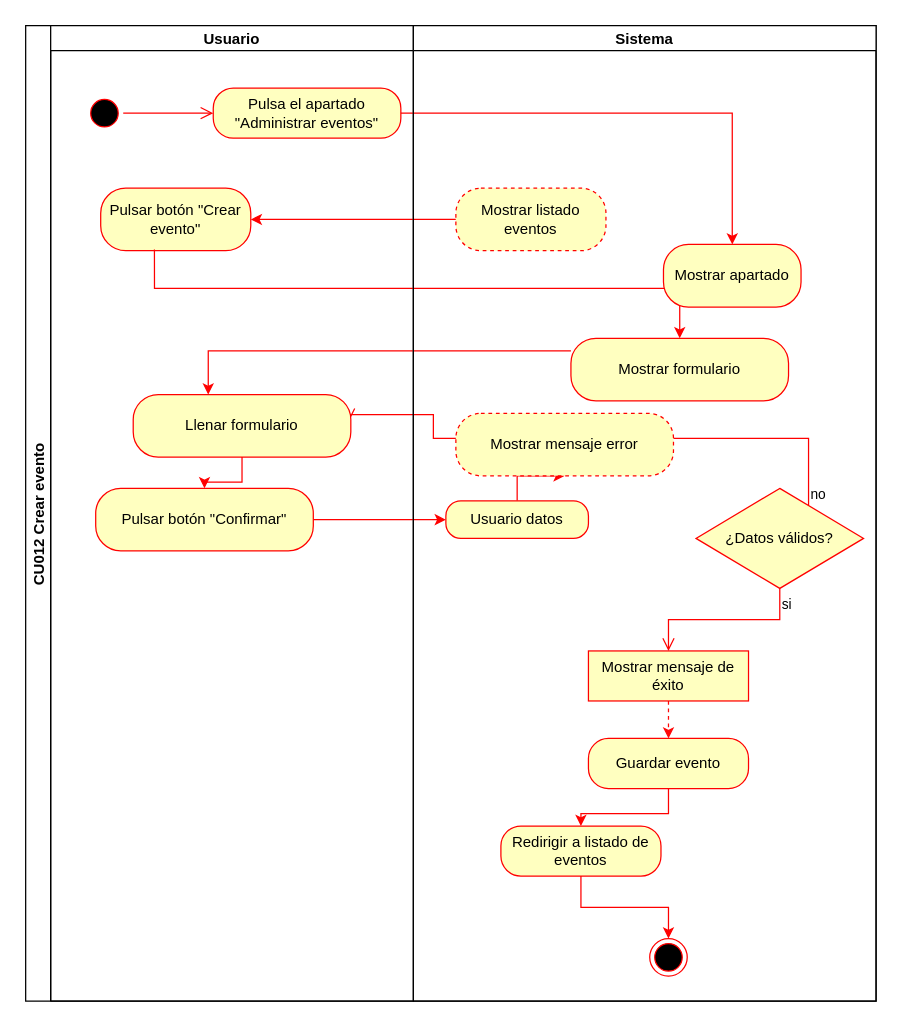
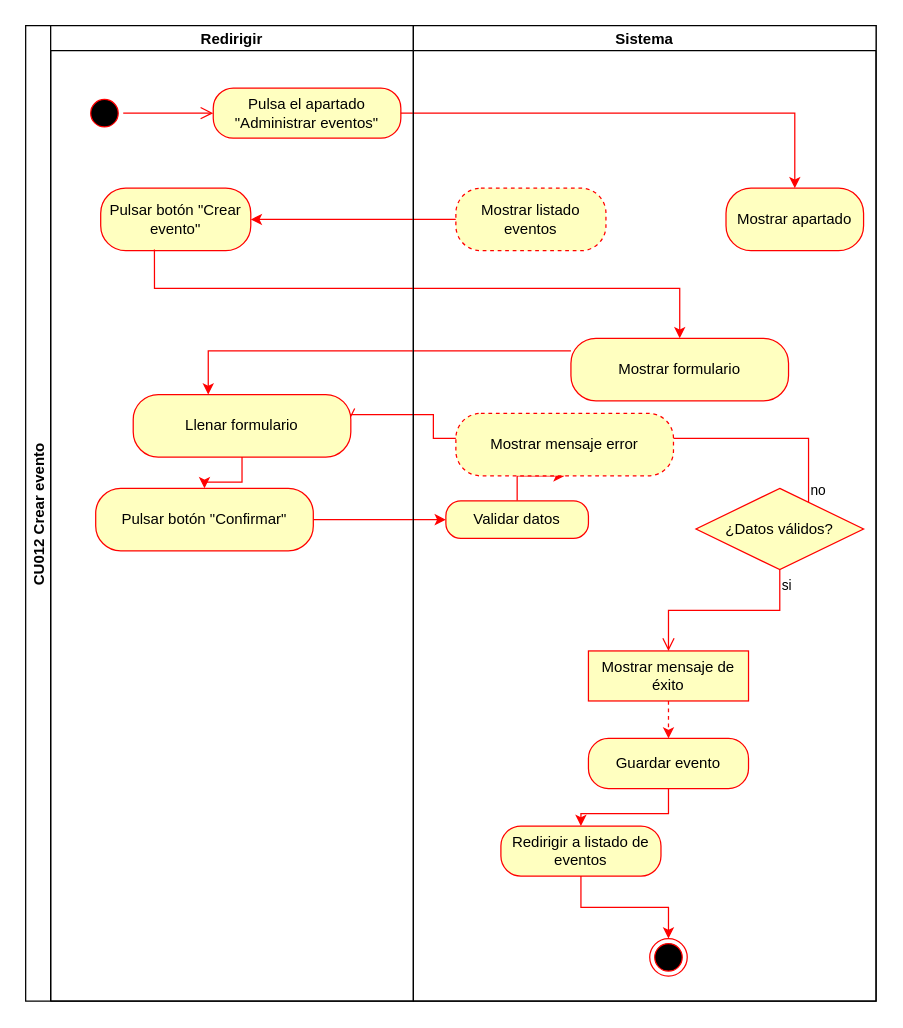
  <mxCell id="0" />
  <mxCell id="1" parent="0" />
  <mxCell id="2" value="CU012 Crear evento" style="swimlane;childLayout=stackLayout;resizeParent=1;resizeParentMax=0;startSize=20;horizontal=0;horizontalStack=1;" vertex="1" parent="1"><mxGeometry x="20" y="20" width="680" height="780" as="geometry"><mxRectangle x="200" y="80" width="40" height="50" as="alternateBounds" /></mxGeometry></mxCell>
  <mxCell id="3" value="no" style="edgeStyle=orthogonalEdgeStyle;html=1;align=left;verticalAlign=bottom;endArrow=open;endSize=8;strokeColor=#ff0000;rounded=0;entryX=0.992;entryY=0.424;entryDx=0;entryDy=0;entryPerimeter=0;" edge="1" parent="2" source="23" target="10"><mxGeometry x="-1" relative="1" as="geometry"><mxPoint x="296" y="320" as="targetPoint" /><mxPoint x="586" y="380" as="sourcePoint" /><Array as="points"><mxPoint x="626" y="330" /><mxPoint x="326" y="330" /><mxPoint x="326" y="311" /></Array></mxGeometry></mxCell>
- <mxCell id="4" value="Usuario" style="swimlane;startSize=20;" vertex="1" parent="2"><mxGeometry x="20" width="290" height="780" as="geometry" /></mxCell>
+ <mxCell id="4" value="Redirigir" style="swimlane;startSize=20;" vertex="1" parent="2"><mxGeometry x="20" width="290" height="780" as="geometry" /></mxCell>
  <mxCell id="5" value="" style="ellipse;html=1;shape=startState;fillColor=#000000;strokeColor=#ff0000;fillStyle=auto;" vertex="1" parent="4"><mxGeometry x="28" y="55" width="30" height="30" as="geometry" /></mxCell>
  <mxCell id="6" value="Pulsa el apartado &quot;Administrar eventos&quot;" style="rounded=1;whiteSpace=wrap;html=1;arcSize=40;fontColor=#000000;fillColor=#ffffc0;strokeColor=#ff0000;" vertex="1" parent="4"><mxGeometry x="130" y="50" width="150" height="40" as="geometry" /></mxCell>
  <mxCell id="7" value="" style="edgeStyle=orthogonalEdgeStyle;html=1;verticalAlign=bottom;endArrow=open;endSize=8;strokeColor=#ff0000;rounded=0;exitX=1;exitY=0.5;exitDx=0;exitDy=0;" edge="1" parent="4" source="5"><mxGeometry relative="1" as="geometry"><mxPoint x="130" y="70" as="targetPoint" /><mxPoint x="82" y="75" as="sourcePoint" /><Array as="points"><mxPoint x="130" y="70" /></Array></mxGeometry></mxCell>
  <mxCell id="8" value="Pulsar botón &quot;Crear evento&quot;" style="rounded=1;whiteSpace=wrap;html=1;arcSize=40;fontColor=#000000;fillColor=#ffffc0;strokeColor=#ff0000;" vertex="1" parent="4"><mxGeometry x="40" y="130" width="120" height="50" as="geometry" /></mxCell>
  <mxCell id="9" style="edgeStyle=orthogonalEdgeStyle;rounded=0;orthogonalLoop=1;jettySize=auto;html=1;entryX=0.5;entryY=0;entryDx=0;entryDy=0;strokeColor=light-dark(#ff0000, #ededed);" edge="1" parent="4" source="10" target="11"><mxGeometry relative="1" as="geometry" /></mxCell>
  <mxCell id="10" value="Llenar formulario" style="rounded=1;whiteSpace=wrap;html=1;arcSize=40;fontColor=#000000;fillColor=#ffffc0;strokeColor=#ff0000;" vertex="1" parent="4"><mxGeometry x="66" y="295" width="174" height="50" as="geometry" /></mxCell>
  <mxCell id="11" value="Pulsar botón &quot;Confirmar&quot;" style="rounded=1;whiteSpace=wrap;html=1;arcSize=40;fontColor=#000000;fillColor=#ffffc0;strokeColor=#ff0000;" vertex="1" parent="4"><mxGeometry x="36" y="370" width="174" height="50" as="geometry" /></mxCell>
  <mxCell id="12" style="edgeStyle=orthogonalEdgeStyle;rounded=0;orthogonalLoop=1;jettySize=auto;html=1;exitX=0;exitY=0.5;exitDx=0;exitDy=0;entryX=1;entryY=0.5;entryDx=0;entryDy=0;strokeColor=light-dark(#ff0000, #ededed);" edge="1" parent="2" source="21" target="8"><mxGeometry relative="1" as="geometry" /></mxCell>
  <mxCell id="13" style="edgeStyle=orthogonalEdgeStyle;rounded=0;orthogonalLoop=1;jettySize=auto;html=1;exitX=0.358;exitY=0.98;exitDx=0;exitDy=0;strokeColor=light-dark(#ff0000, #ededed);exitPerimeter=0;" edge="1" parent="2" source="8" target="22"><mxGeometry relative="1" as="geometry"><Array as="points"><mxPoint x="103" y="210" /></Array></mxGeometry></mxCell>
  <mxCell id="14" style="edgeStyle=orthogonalEdgeStyle;rounded=0;orthogonalLoop=1;jettySize=auto;html=1;exitX=1;exitY=0.5;exitDx=0;exitDy=0;entryX=0.5;entryY=0;entryDx=0;entryDy=0;strokeColor=light-dark(#ff0000, #ededed);" edge="1" parent="2" source="6" target="18"><mxGeometry relative="1" as="geometry" /></mxCell>
  <mxCell id="15" style="edgeStyle=orthogonalEdgeStyle;rounded=0;orthogonalLoop=1;jettySize=auto;html=1;strokeColor=light-dark(#ff0000, #ededed);" edge="1" parent="2" source="22" target="10"><mxGeometry relative="1" as="geometry"><mxPoint x="106" y="290" as="targetPoint" /><Array as="points"><mxPoint x="146" y="260" /></Array></mxGeometry></mxCell>
  <mxCell id="16" style="edgeStyle=orthogonalEdgeStyle;rounded=0;orthogonalLoop=1;jettySize=auto;html=1;exitX=1;exitY=0.5;exitDx=0;exitDy=0;strokeColor=light-dark(#ff0000, #ededed);" edge="1" parent="2" source="11"><mxGeometry relative="1" as="geometry"><mxPoint x="336" y="395" as="targetPoint" /></mxGeometry></mxCell>
  <mxCell id="17" value="Sistema" style="swimlane;startSize=20;" vertex="1" parent="2"><mxGeometry x="310" width="370" height="780" as="geometry"><mxRectangle x="310" width="40" height="720" as="alternateBounds" /></mxGeometry></mxCell>
- <mxCell id="18" value="Mostrar apartado" style="rounded=1;whiteSpace=wrap;html=1;arcSize=40;fontColor=#000000;fillColor=#ffffc0;strokeColor=#ff0000;" vertex="1" parent="17"><mxGeometry x="200" y="175" width="110" height="50" as="geometry" /></mxCell>
+ <mxCell id="18" value="Mostrar apartado" style="rounded=1;whiteSpace=wrap;html=1;arcSize=40;fontColor=#000000;fillColor=#ffffc0;strokeColor=#ff0000;" vertex="1" parent="17"><mxGeometry x="250" y="130" width="110" height="50" as="geometry" /></mxCell>
  <mxCell id="19" value="" style="ellipse;html=1;shape=endState;fillColor=#000000;strokeColor=#ff0000;" vertex="1" parent="17"><mxGeometry x="189" y="730" width="30" height="30" as="geometry" /></mxCell>
  <mxCell id="20" style="edgeStyle=orthogonalEdgeStyle;rounded=0;orthogonalLoop=1;jettySize=auto;html=1;exitX=0.5;exitY=1;exitDx=0;exitDy=0;" edge="1" parent="17"><mxGeometry relative="1" as="geometry"><mxPoint x="86" y="360" as="sourcePoint" /><mxPoint x="86" y="360" as="targetPoint" /></mxGeometry></mxCell>
  <mxCell id="21" value="Mostrar listado eventos" style="rounded=1;whiteSpace=wrap;html=1;arcSize=40;fontColor=#000000;fillColor=#ffffc0;strokeColor=#ff0000;dashed=1;" vertex="1" parent="17"><mxGeometry x="34" y="130" width="120" height="50" as="geometry" /></mxCell>
  <mxCell id="22" value="Mostrar formulario" style="rounded=1;whiteSpace=wrap;html=1;arcSize=40;fontColor=#000000;fillColor=#ffffc0;strokeColor=#ff0000;" vertex="1" parent="17"><mxGeometry x="126" y="250" width="174" height="50" as="geometry" /></mxCell>
- <mxCell id="23" value="¿Datos válidos?" style="rhombus;whiteSpace=wrap;html=1;fontColor=#000000;fillColor=#ffffc0;strokeColor=#ff0000;" vertex="1" parent="17"><mxGeometry x="226" y="370" width="134" height="80" as="geometry" /></mxCell>
+ <mxCell id="23" value="¿Datos válidos?" style="rhombus;whiteSpace=wrap;html=1;fontColor=#000000;fillColor=#ffffc0;strokeColor=#ff0000;" vertex="1" parent="17"><mxGeometry x="226" y="370" width="134" height="65" as="geometry" /></mxCell>
  <mxCell id="24" value="si" style="edgeStyle=orthogonalEdgeStyle;html=1;align=left;verticalAlign=top;endArrow=open;endSize=8;strokeColor=#ff0000;rounded=0;" edge="1" parent="17" source="23" target="29"><mxGeometry x="-1" relative="1" as="geometry"><mxPoint x="276" y="520" as="targetPoint" /></mxGeometry></mxCell>
  <mxCell id="25" style="edgeStyle=orthogonalEdgeStyle;rounded=0;orthogonalLoop=1;jettySize=auto;html=1;strokeColor=light-dark(#ff0000, #ededed);" edge="1" parent="17" source="26" target="27"><mxGeometry relative="1" as="geometry" /></mxCell>
- <mxCell id="26" value="Usuario datos" style="rounded=1;whiteSpace=wrap;html=1;arcSize=40;fontColor=#000000;fillColor=#ffffc0;strokeColor=#ff0000;" vertex="1" parent="17"><mxGeometry x="26" y="380" width="114" height="30" as="geometry" /></mxCell>
+ <mxCell id="26" value="Validar datos" style="rounded=1;whiteSpace=wrap;html=1;arcSize=40;fontColor=#000000;fillColor=#ffffc0;strokeColor=#ff0000;" vertex="1" parent="17"><mxGeometry x="26" y="380" width="114" height="30" as="geometry" /></mxCell>
  <mxCell id="27" value="Mostrar mensaje error" style="rounded=1;whiteSpace=wrap;html=1;arcSize=40;fontColor=#000000;fillColor=#ffffc0;strokeColor=#ff0000;dashed=1;" vertex="1" parent="17"><mxGeometry x="34" y="310" width="174" height="50" as="geometry" /></mxCell>
  <mxCell id="28" style="edgeStyle=orthogonalEdgeStyle;rounded=0;orthogonalLoop=1;jettySize=auto;html=1;exitX=0.5;exitY=1;exitDx=0;exitDy=0;entryX=0.5;entryY=0;entryDx=0;entryDy=0;strokeColor=#FF0808;dashed=1;" edge="1" parent="17" source="29" target="31"><mxGeometry relative="1" as="geometry" /></mxCell>
  <mxCell id="29" value="Mostrar mensaje de éxito" style="whiteSpace=wrap;html=1;arcSize=40;fontColor=#000000;fillColor=#ffffc0;strokeColor=#ff0000;rounded=0;" vertex="1" parent="17"><mxGeometry x="140" y="500" width="128" height="40" as="geometry" /></mxCell>
  <mxCell id="30" style="edgeStyle=orthogonalEdgeStyle;rounded=0;orthogonalLoop=1;jettySize=auto;html=1;exitX=0.5;exitY=1;exitDx=0;exitDy=0;entryX=0.5;entryY=0;entryDx=0;entryDy=0;strokeColor=light-dark(#ff0000, #ededed);" edge="1" parent="17" source="31" target="33"><mxGeometry relative="1" as="geometry" /></mxCell>
  <mxCell id="31" value="Guardar evento" style="rounded=1;whiteSpace=wrap;html=1;arcSize=40;fontColor=#000000;fillColor=#ffffc0;strokeColor=#ff0000;" vertex="1" parent="17"><mxGeometry x="140" y="570" width="128" height="40" as="geometry" /></mxCell>
  <mxCell id="32" style="edgeStyle=orthogonalEdgeStyle;rounded=0;orthogonalLoop=1;jettySize=auto;html=1;exitX=0.5;exitY=1;exitDx=0;exitDy=0;strokeColor=light-dark(#ff0000, #ededed);" edge="1" parent="17" source="33" target="19"><mxGeometry relative="1" as="geometry" /></mxCell>
  <mxCell id="33" value="Redirigir a listado de eventos" style="rounded=1;whiteSpace=wrap;html=1;arcSize=40;fontColor=#000000;fillColor=#ffffc0;strokeColor=#ff0000;" vertex="1" parent="17"><mxGeometry x="70" y="640" width="128" height="40" as="geometry" /></mxCell>
